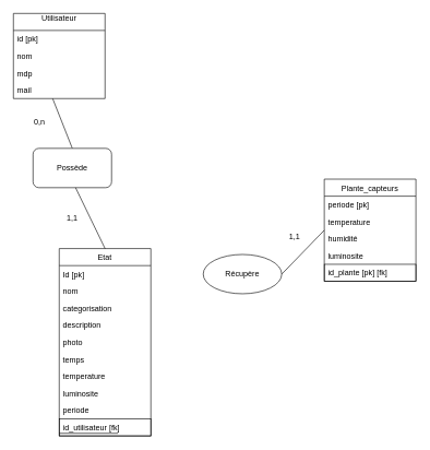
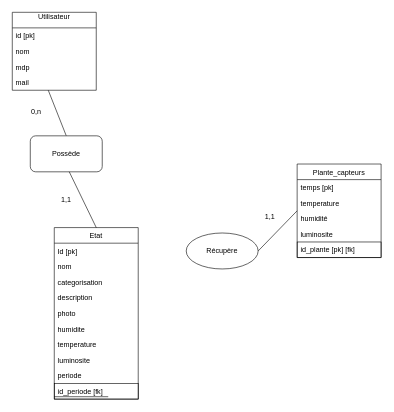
  <mxCell id="0" />
  <mxCell id="1" parent="0" />
  <mxCell id="2" value="Etat" style="swimlane;fontStyle=0;childLayout=stackLayout;horizontal=1;startSize=26;fillColor=none;horizontalStack=0;resizeParent=1;resizeParentMax=0;resizeLast=0;collapsible=1;marginBottom=0;" parent="1" vertex="1"><mxGeometry x="90" y="379" width="140" height="286" as="geometry" /></mxCell>
  <mxCell id="3" value="Id [pk]" style="text;strokeColor=none;fillColor=none;align=left;verticalAlign=top;spacingLeft=4;spacingRight=4;overflow=hidden;rotatable=0;points=[[0,0.5],[1,0.5]];portConstraint=eastwest;" parent="2" vertex="1"><mxGeometry y="26" width="140" height="26" as="geometry" /></mxCell>
  <mxCell id="4" value="nom" style="text;strokeColor=none;fillColor=none;align=left;verticalAlign=top;spacingLeft=4;spacingRight=4;overflow=hidden;rotatable=0;points=[[0,0.5],[1,0.5]];portConstraint=eastwest;" parent="2" vertex="1"><mxGeometry y="52" width="140" height="26" as="geometry" /></mxCell>
  <mxCell id="5" value="categorisation" style="text;strokeColor=none;fillColor=none;align=left;verticalAlign=top;spacingLeft=4;spacingRight=4;overflow=hidden;rotatable=0;points=[[0,0.5],[1,0.5]];portConstraint=eastwest;" parent="2" vertex="1"><mxGeometry y="78" width="140" height="26" as="geometry" /></mxCell>
  <mxCell id="6" value="description" style="text;strokeColor=none;fillColor=none;align=left;verticalAlign=top;spacingLeft=4;spacingRight=4;overflow=hidden;rotatable=0;points=[[0,0.5],[1,0.5]];portConstraint=eastwest;" parent="2" vertex="1"><mxGeometry y="104" width="140" height="26" as="geometry" /></mxCell>
  <mxCell id="7" value="photo" style="text;strokeColor=none;fillColor=none;align=left;verticalAlign=top;spacingLeft=4;spacingRight=4;overflow=hidden;rotatable=0;points=[[0,0.5],[1,0.5]];portConstraint=eastwest;" parent="2" vertex="1"><mxGeometry y="130" width="140" height="26" as="geometry" /></mxCell>
- <mxCell id="8" value="temps" style="text;strokeColor=none;fillColor=none;align=left;verticalAlign=top;spacingLeft=4;spacingRight=4;overflow=hidden;rotatable=0;points=[[0,0.5],[1,0.5]];portConstraint=eastwest;" parent="2" vertex="1"><mxGeometry y="156" width="140" height="26" as="geometry" /></mxCell>
+ <mxCell id="8" value="humidite" style="text;strokeColor=none;fillColor=none;align=left;verticalAlign=top;spacingLeft=4;spacingRight=4;overflow=hidden;rotatable=0;points=[[0,0.5],[1,0.5]];portConstraint=eastwest;" parent="2" vertex="1"><mxGeometry y="156" width="140" height="26" as="geometry" /></mxCell>
  <mxCell id="9" value="temperature" style="text;strokeColor=none;fillColor=none;align=left;verticalAlign=top;spacingLeft=4;spacingRight=4;overflow=hidden;rotatable=0;points=[[0,0.5],[1,0.5]];portConstraint=eastwest;" parent="2" vertex="1"><mxGeometry y="182" width="140" height="26" as="geometry" /></mxCell>
  <mxCell id="10" value="luminosite" style="text;strokeColor=none;fillColor=none;align=left;verticalAlign=top;spacingLeft=4;spacingRight=4;overflow=hidden;rotatable=0;points=[[0,0.5],[1,0.5]];portConstraint=eastwest;" parent="2" vertex="1"><mxGeometry y="208" width="140" height="26" as="geometry" /></mxCell>
  <mxCell id="11" value="periode" style="text;strokeColor=none;fillColor=none;align=left;verticalAlign=top;spacingLeft=4;spacingRight=4;overflow=hidden;rotatable=0;points=[[0,0.5],[1,0.5]];portConstraint=eastwest;" parent="2" vertex="1"><mxGeometry y="234" width="140" height="26" as="geometry" /></mxCell>
- <mxCell id="12" value="id_utilisateur [fk]" style="text;strokeColor=#000000;fillColor=none;align=left;verticalAlign=top;spacingLeft=4;spacingRight=4;overflow=hidden;rotatable=0;points=[[0,0.5],[1,0.5]];portConstraint=eastwest;" parent="2" vertex="1"><mxGeometry y="260" width="140" height="26" as="geometry" /></mxCell>
+ <mxCell id="12" value="id_periode [fk]" style="text;strokeColor=#000000;fillColor=none;align=left;verticalAlign=top;spacingLeft=4;spacingRight=4;overflow=hidden;rotatable=0;points=[[0,0.5],[1,0.5]];portConstraint=eastwest;" parent="2" vertex="1"><mxGeometry y="260" width="140" height="26" as="geometry" /></mxCell>
  <mxCell id="13" value="" style="endArrow=none;html=1;" parent="2" edge="1"><mxGeometry width="50" height="50" relative="1" as="geometry"><mxPoint y="282" as="sourcePoint" /><mxPoint x="90" y="282" as="targetPoint" /></mxGeometry></mxCell>
  <mxCell id="14" value="Plante_capteurs" style="swimlane;fontStyle=0;childLayout=stackLayout;horizontal=1;startSize=26;fillColor=none;horizontalStack=0;resizeParent=1;resizeParentMax=0;resizeLast=0;collapsible=1;marginBottom=0;" parent="1" vertex="1"><mxGeometry x="495" y="273" width="140" height="156" as="geometry" /></mxCell>
- <mxCell id="15" value="periode [pk]" style="text;strokeColor=none;fillColor=none;align=left;verticalAlign=top;spacingLeft=4;spacingRight=4;overflow=hidden;rotatable=0;points=[[0,0.5],[1,0.5]];portConstraint=eastwest;" parent="14" vertex="1"><mxGeometry y="26" width="140" height="26" as="geometry" /></mxCell>
+ <mxCell id="15" value="temps [pk]" style="text;strokeColor=none;fillColor=none;align=left;verticalAlign=top;spacingLeft=4;spacingRight=4;overflow=hidden;rotatable=0;points=[[0,0.5],[1,0.5]];portConstraint=eastwest;" parent="14" vertex="1"><mxGeometry y="26" width="140" height="26" as="geometry" /></mxCell>
  <mxCell id="16" value="temperature" style="text;strokeColor=none;fillColor=none;align=left;verticalAlign=top;spacingLeft=4;spacingRight=4;overflow=hidden;rotatable=0;points=[[0,0.5],[1,0.5]];portConstraint=eastwest;" parent="14" vertex="1"><mxGeometry y="52" width="140" height="26" as="geometry" /></mxCell>
  <mxCell id="17" value="humidité" style="text;strokeColor=none;fillColor=none;align=left;verticalAlign=top;spacingLeft=4;spacingRight=4;overflow=hidden;rotatable=0;points=[[0,0.5],[1,0.5]];portConstraint=eastwest;" parent="14" vertex="1"><mxGeometry y="78" width="140" height="26" as="geometry" /></mxCell>
  <mxCell id="18" value="luminosite" style="text;strokeColor=none;fillColor=none;align=left;verticalAlign=top;spacingLeft=4;spacingRight=4;overflow=hidden;rotatable=0;points=[[0,0.5],[1,0.5]];portConstraint=eastwest;" parent="14" vertex="1"><mxGeometry y="104" width="140" height="26" as="geometry" /></mxCell>
  <mxCell id="19" value="id_plante [pk] [fk]" style="text;strokeColor=#000000;fillColor=none;align=left;verticalAlign=top;spacingLeft=4;spacingRight=4;overflow=hidden;rotatable=0;points=[[0,0.5],[1,0.5]];portConstraint=eastwest;" parent="14" vertex="1"><mxGeometry y="130" width="140" height="26" as="geometry" /></mxCell>
  <mxCell id="20" value="Utilisateur&#10;" style="swimlane;fontStyle=0;childLayout=stackLayout;horizontal=1;startSize=26;fillColor=none;horizontalStack=0;resizeParent=1;resizeParentMax=0;resizeLast=0;collapsible=1;marginBottom=0;" parent="1" vertex="1"><mxGeometry x="20" y="20" width="140" height="130" as="geometry" /></mxCell>
  <mxCell id="21" value="id [pk]" style="text;strokeColor=none;fillColor=none;align=left;verticalAlign=top;spacingLeft=4;spacingRight=4;overflow=hidden;rotatable=0;points=[[0,0.5],[1,0.5]];portConstraint=eastwest;" parent="20" vertex="1"><mxGeometry y="26" width="140" height="26" as="geometry" /></mxCell>
  <mxCell id="22" value="nom" style="text;strokeColor=none;fillColor=none;align=left;verticalAlign=top;spacingLeft=4;spacingRight=4;overflow=hidden;rotatable=0;points=[[0,0.5],[1,0.5]];portConstraint=eastwest;" parent="20" vertex="1"><mxGeometry y="52" width="140" height="26" as="geometry" /></mxCell>
  <mxCell id="23" value="mdp&#10;&#10;" style="text;strokeColor=none;fillColor=none;align=left;verticalAlign=top;spacingLeft=4;spacingRight=4;overflow=hidden;rotatable=0;points=[[0,0.5],[1,0.5]];portConstraint=eastwest;" parent="20" vertex="1"><mxGeometry y="78" width="140" height="26" as="geometry" /></mxCell>
  <mxCell id="24" value="mail&#10;" style="text;strokeColor=none;fillColor=none;align=left;verticalAlign=top;spacingLeft=4;spacingRight=4;overflow=hidden;rotatable=0;points=[[0,0.5],[1,0.5]];portConstraint=eastwest;" parent="20" vertex="1"><mxGeometry y="104" width="140" height="26" as="geometry" /></mxCell>
  <mxCell id="25" value="" style="endArrow=none;html=1;entryX=0.429;entryY=1;entryDx=0;entryDy=0;exitX=0.5;exitY=0;exitDx=0;exitDy=0;entryPerimeter=0;" parent="1" source="26" edge="1"><mxGeometry width="50" height="50" relative="1" as="geometry"><mxPoint x="450" y="296" as="sourcePoint" /><mxPoint x="80" y="150" as="targetPoint" /></mxGeometry></mxCell>
  <mxCell id="26" value="Possède" style="rounded=1;whiteSpace=wrap;html=1;" parent="1" vertex="1"><mxGeometry x="50" y="226" width="120" height="60" as="geometry" /></mxCell>
  <mxCell id="27" value="" style="endArrow=none;html=1;exitX=1;exitY=0.5;exitDx=0;exitDy=0;" parent="1" source="29" edge="1"><mxGeometry width="50" height="50" relative="1" as="geometry"><mxPoint x="375" y="334" as="sourcePoint" /><mxPoint x="495" y="351" as="targetPoint" /></mxGeometry></mxCell>
  <mxCell id="28" value="" style="endArrow=none;html=1;exitX=0.5;exitY=0;exitDx=0;exitDy=0;" parent="1" source="2" edge="1"><mxGeometry width="50" height="50" relative="1" as="geometry"><mxPoint x="65" y="336" as="sourcePoint" /><mxPoint x="115" y="286" as="targetPoint" /></mxGeometry></mxCell>
  <mxCell id="29" value="Récupère" style="ellipse;whiteSpace=wrap;html=1;" parent="1" vertex="1"><mxGeometry x="310" y="388" width="120" height="60" as="geometry" /></mxCell>
  <mxCell id="30" value="0,n" style="text;html=1;strokeColor=none;fillColor=none;align=center;verticalAlign=middle;whiteSpace=wrap;rounded=0;" parent="1" vertex="1"><mxGeometry x="40" y="176" width="40" height="20" as="geometry" /></mxCell>
  <mxCell id="31" value="1,1" style="text;html=1;strokeColor=none;fillColor=none;align=center;verticalAlign=middle;whiteSpace=wrap;rounded=0;" parent="1" vertex="1"><mxGeometry x="90" y="322.5" width="40" height="20" as="geometry" /></mxCell>
  <mxCell id="32" value="1,1" style="text;html=1;strokeColor=none;fillColor=none;align=center;verticalAlign=middle;whiteSpace=wrap;rounded=0;" parent="1" vertex="1"><mxGeometry x="430" y="351" width="40" height="20" as="geometry" /></mxCell>
